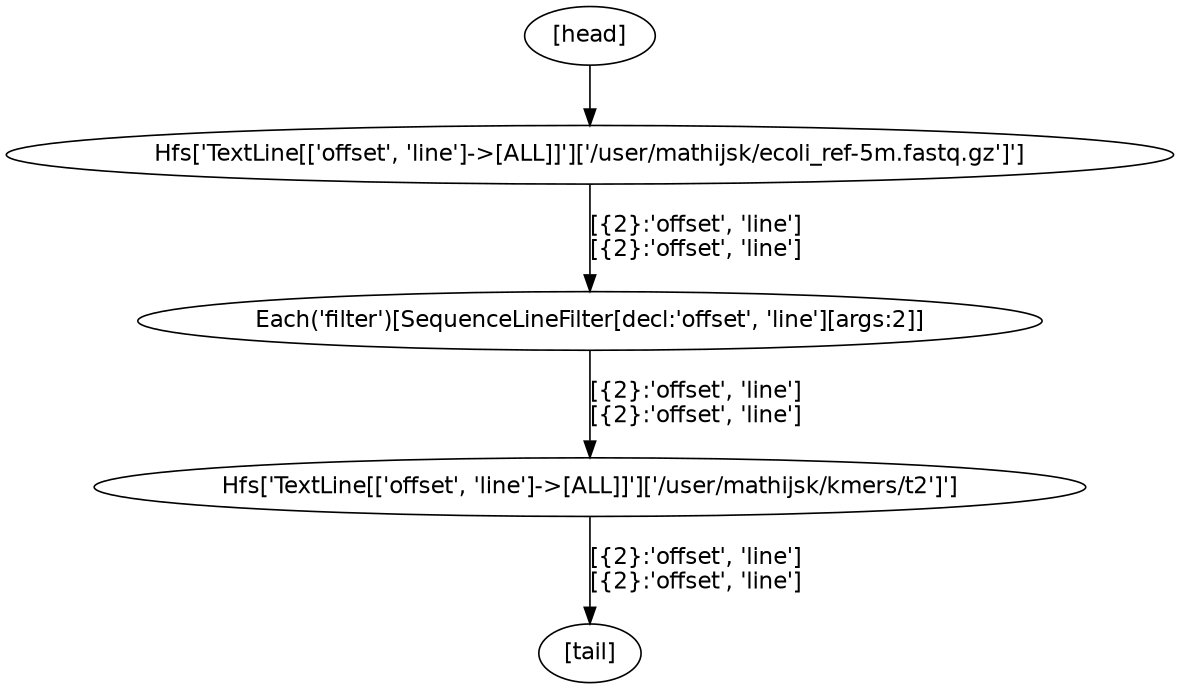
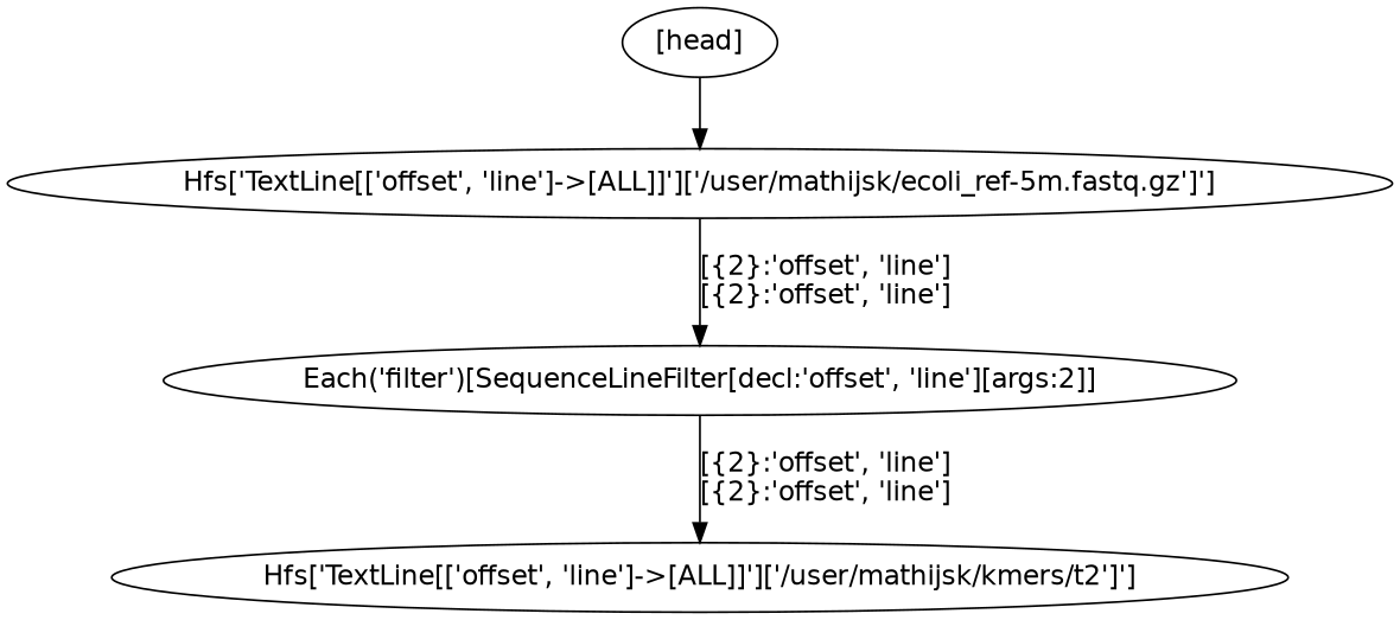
  digraph {
    fontname="DejaVu Sans"
    node [fontname="DejaVu Sans"]
    edge [fontname="DejaVu Sans"]
    n1 [label="Each('filter')[SequenceLineFilter[decl:'offset', 'line'][args:2]]"]
    n2 [label="Hfs['TextLine[['offset', 'line']->[ALL]]']['/user/mathijsk/kmers/t2']']"]
-   n3 [label="[tail]"]
    n4 [label="Hfs['TextLine[['offset', 'line']->[ALL]]']['/user/mathijsk/ecoli_ref-5m.fastq.gz']']"]
    n5 [label="[head]"]
    n1 -> n2 [label="[{2}:'offset', 'line']\n[{2}:'offset', 'line']"]
-   n2 -> n3 [label="[{2}:'offset', 'line']\n[{2}:'offset', 'line']"]
    n4 -> n1 [label="[{2}:'offset', 'line']\n[{2}:'offset', 'line']"]
    n5 -> n4
  }
